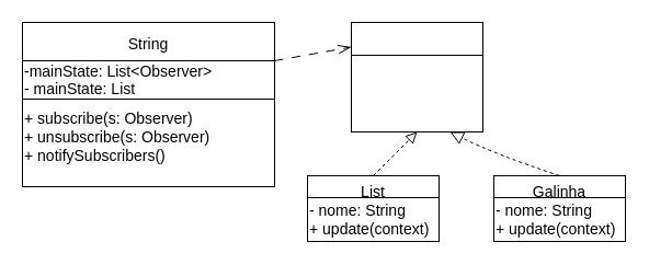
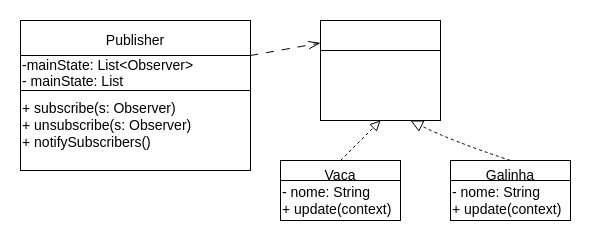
  <mxCell id="0" />
  <mxCell id="1" parent="0" />
  <mxCell id="2" value="" style="rounded=0;whiteSpace=wrap;html=1;" parent="1" vertex="1"><mxGeometry x="320" y="20" width="120" height="90" as="geometry" /></mxCell>
  <mxCell id="3" value="" style="rounded=0;whiteSpace=wrap;html=1;" parent="1" vertex="1"><mxGeometry x="20" y="20" width="230" height="95" as="geometry" /></mxCell>
  <mxCell id="4" value="" style="rounded=0;whiteSpace=wrap;html=1;" parent="1" vertex="1"><mxGeometry x="320" y="50" width="120" height="70" as="geometry" /></mxCell>
- <mxCell id="5" value="String" style="text;html=1;strokeColor=none;fillColor=default;align=center;verticalAlign=middle;whiteSpace=wrap;rounded=0;fontSize=14;" parent="1" vertex="1"><mxGeometry x="105" y="25" width="60" height="30" as="geometry" /></mxCell>
+ <mxCell id="5" value="Publisher" style="text;html=1;strokeColor=none;fillColor=default;align=center;verticalAlign=middle;whiteSpace=wrap;rounded=0;fontSize=14;" parent="1" vertex="1"><mxGeometry x="105" y="25" width="60" height="30" as="geometry" /></mxCell>
  <mxCell id="6" value="" style="rounded=0;whiteSpace=wrap;html=1;fontSize=14;" parent="1" vertex="1"><mxGeometry x="20" y="55" width="230" height="65" as="geometry" /></mxCell>
  <mxCell id="7" value="" style="rounded=0;whiteSpace=wrap;html=1;fontSize=14;" parent="1" vertex="1"><mxGeometry x="20" y="90" width="230" height="80" as="geometry" /></mxCell>
  <mxCell id="8" value="" style="rounded=0;whiteSpace=wrap;html=1;fontSize=14;" parent="1" vertex="1"><mxGeometry x="280" y="160" width="120" height="60" as="geometry" /></mxCell>
  <mxCell id="9" value="- nome: String&lt;br&gt;+ update(context)" style="rounded=0;whiteSpace=wrap;html=1;fontSize=14;align=left;" parent="1" vertex="1"><mxGeometry x="280" y="180" width="120" height="40" as="geometry" /></mxCell>
  <mxCell id="10" value="" style="endArrow=block;html=1;rounded=0;fontSize=14;entryX=0.5;entryY=1;entryDx=0;entryDy=0;exitX=0.5;exitY=0;exitDx=0;exitDy=0;endFill=0;dashed=1;strokeWidth=1;endSize=8;" parent="1" source="8" target="4" edge="1"><mxGeometry width="50" height="50" relative="1" as="geometry"><mxPoint x="280" y="240" as="sourcePoint" /><mxPoint x="330" y="190" as="targetPoint" /><Array as="points" /></mxGeometry></mxCell>
- <mxCell id="11" value="List" style="text;html=1;strokeColor=none;fillColor=none;align=center;verticalAlign=middle;whiteSpace=wrap;rounded=0;fontSize=14;" parent="1" vertex="1"><mxGeometry x="310" y="160" width="60" height="30" as="geometry" /></mxCell>
+ <mxCell id="11" value="Vaca" style="text;html=1;strokeColor=none;fillColor=none;align=center;verticalAlign=middle;whiteSpace=wrap;rounded=0;fontSize=14;" parent="1" vertex="1"><mxGeometry x="310" y="160" width="60" height="30" as="geometry" /></mxCell>
  <mxCell id="12" value="-mainState: List&amp;lt;Observer&amp;gt;" style="text;html=1;strokeColor=none;fillColor=none;align=left;verticalAlign=middle;whiteSpace=wrap;rounded=0;fontSize=14;" parent="1" vertex="1"><mxGeometry x="20" y="50" width="190" height="30" as="geometry" /></mxCell>
  <mxCell id="13" value="&lt;font style=&quot;font-size: 14px;&quot;&gt;- mainState: List&lt;/font&gt;" style="text;html=1;strokeColor=none;fillColor=none;align=left;verticalAlign=middle;whiteSpace=wrap;rounded=0;fontSize=16;" parent="1" vertex="1"><mxGeometry x="20" y="70" width="140" height="20" as="geometry" /></mxCell>
  <mxCell id="14" value="+ subscribe(s: Observer)&lt;br&gt;+ unsubscribe(s: Observer)&lt;br&gt;+ notifySubscribers()" style="text;html=1;strokeColor=none;fillColor=none;align=left;verticalAlign=middle;whiteSpace=wrap;rounded=0;fontSize=14;" parent="1" vertex="1"><mxGeometry x="20" y="100" width="190" height="50" as="geometry" /></mxCell>
  <mxCell id="15" value="" style="endArrow=openThin;html=1;rounded=0;fontSize=14;startSize=8;endSize=10;curved=1;entryX=0;entryY=0.25;entryDx=0;entryDy=0;endFill=0;startArrow=none;startFill=0;dashed=1;dashPattern=8 8;exitX=1;exitY=0;exitDx=0;exitDy=0;" parent="1" source="6" target="2" edge="1"><mxGeometry width="50" height="50" relative="1" as="geometry"><mxPoint x="250" y="90" as="sourcePoint" /><mxPoint x="180" y="120" as="targetPoint" /></mxGeometry></mxCell>
  <mxCell id="16" value="" style="rounded=0;whiteSpace=wrap;html=1;fontSize=14;" parent="1" vertex="1"><mxGeometry x="450" y="160" width="120" height="60" as="geometry" /></mxCell>
  <mxCell id="17" value="- nome: String&lt;br&gt;+ update(context)" style="rounded=0;whiteSpace=wrap;html=1;fontSize=14;align=left;" parent="1" vertex="1"><mxGeometry x="450" y="180" width="120" height="40" as="geometry" /></mxCell>
  <mxCell id="18" value="Galinha" style="text;html=1;strokeColor=none;fillColor=none;align=center;verticalAlign=middle;whiteSpace=wrap;rounded=0;fontSize=14;" parent="1" vertex="1"><mxGeometry x="480" y="160" width="60" height="30" as="geometry" /></mxCell>
  <mxCell id="19" value="" style="endArrow=block;html=1;rounded=0;dashed=1;fontSize=14;startSize=8;endSize=10;curved=1;entryX=0.75;entryY=1;entryDx=0;entryDy=0;exitX=0.5;exitY=0;exitDx=0;exitDy=0;endFill=0;" parent="1" source="16" target="4" edge="1"><mxGeometry width="50" height="50" relative="1" as="geometry"><mxPoint x="260" y="170" as="sourcePoint" /><mxPoint x="310" y="120" as="targetPoint" /><Array as="points"><mxPoint x="450" y="140" /></Array></mxGeometry></mxCell>
